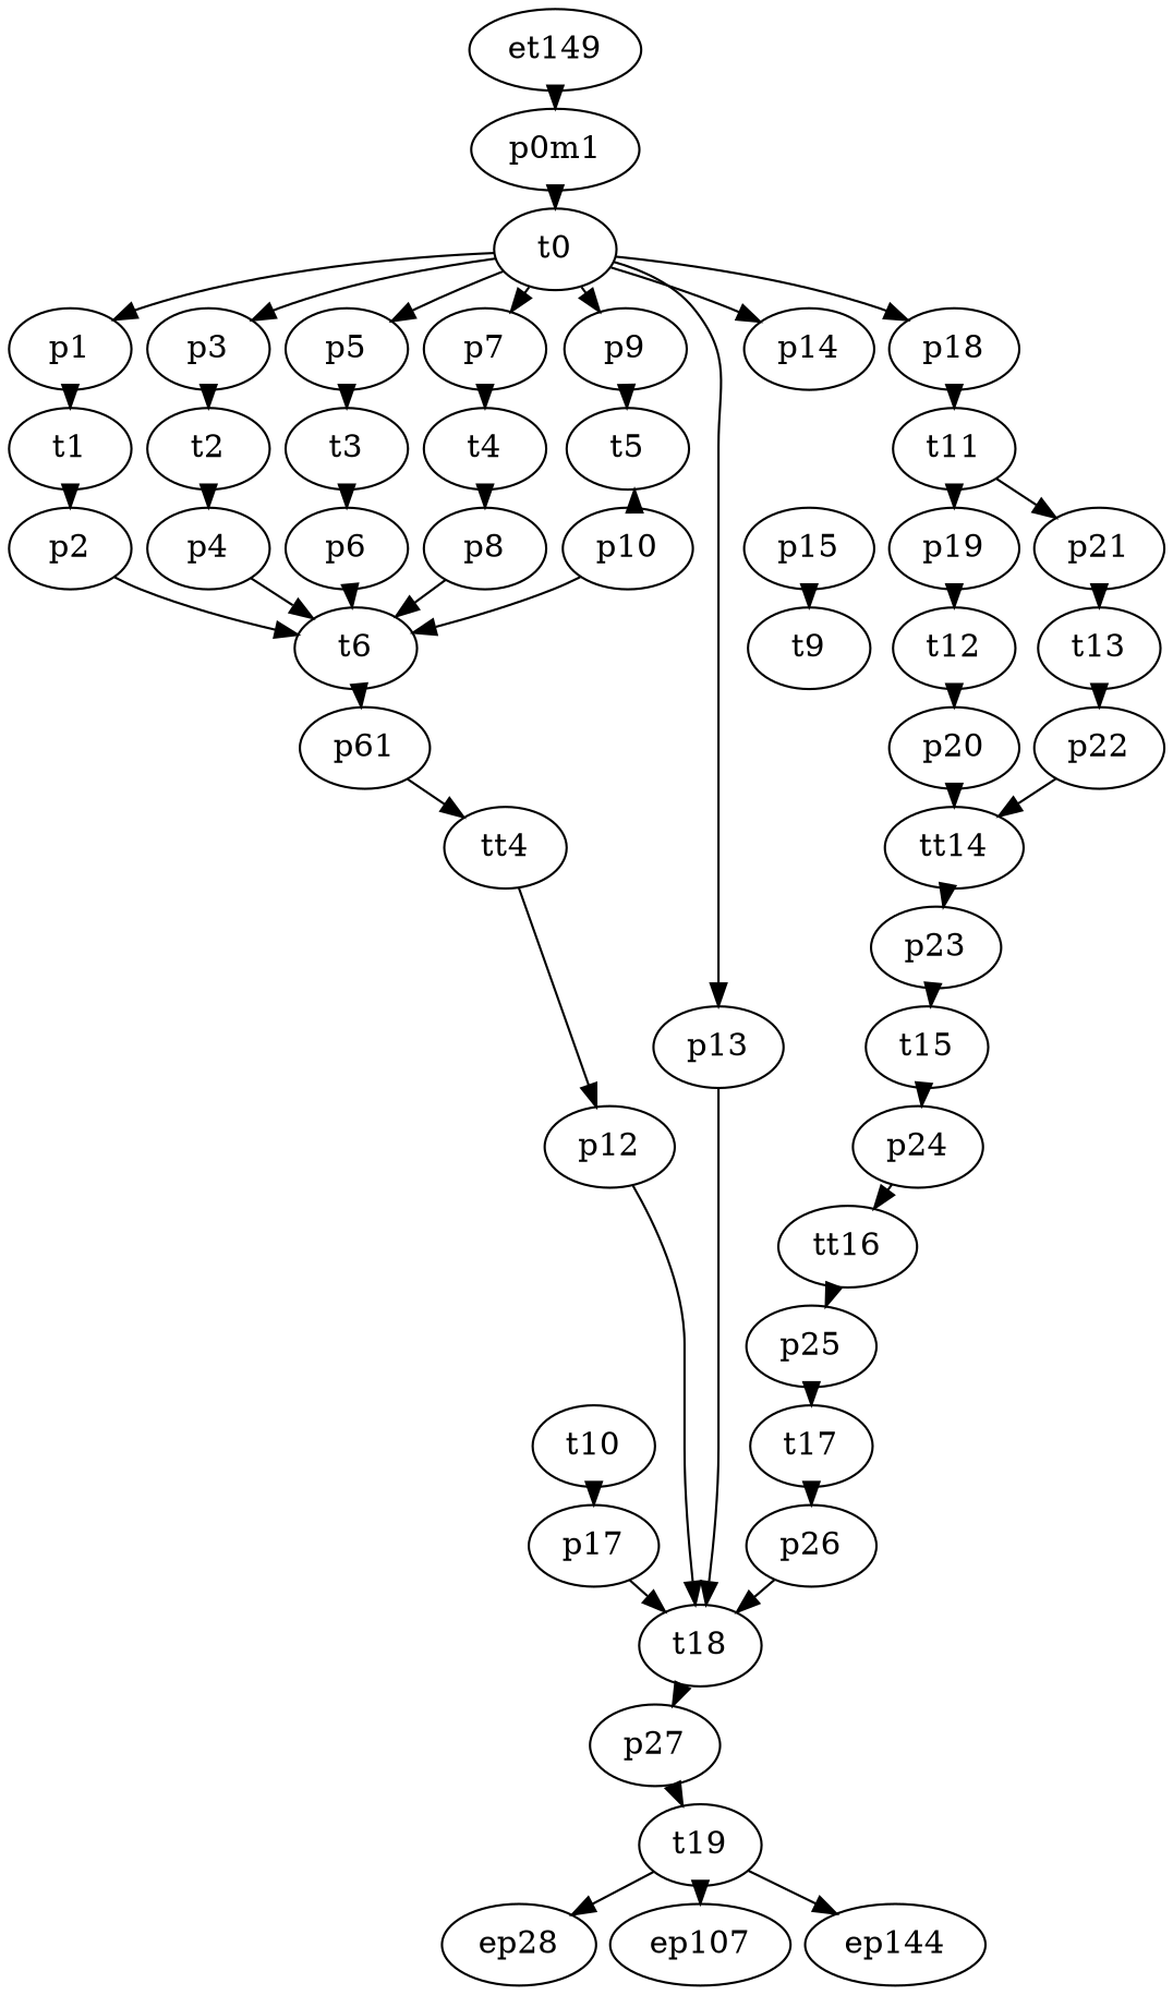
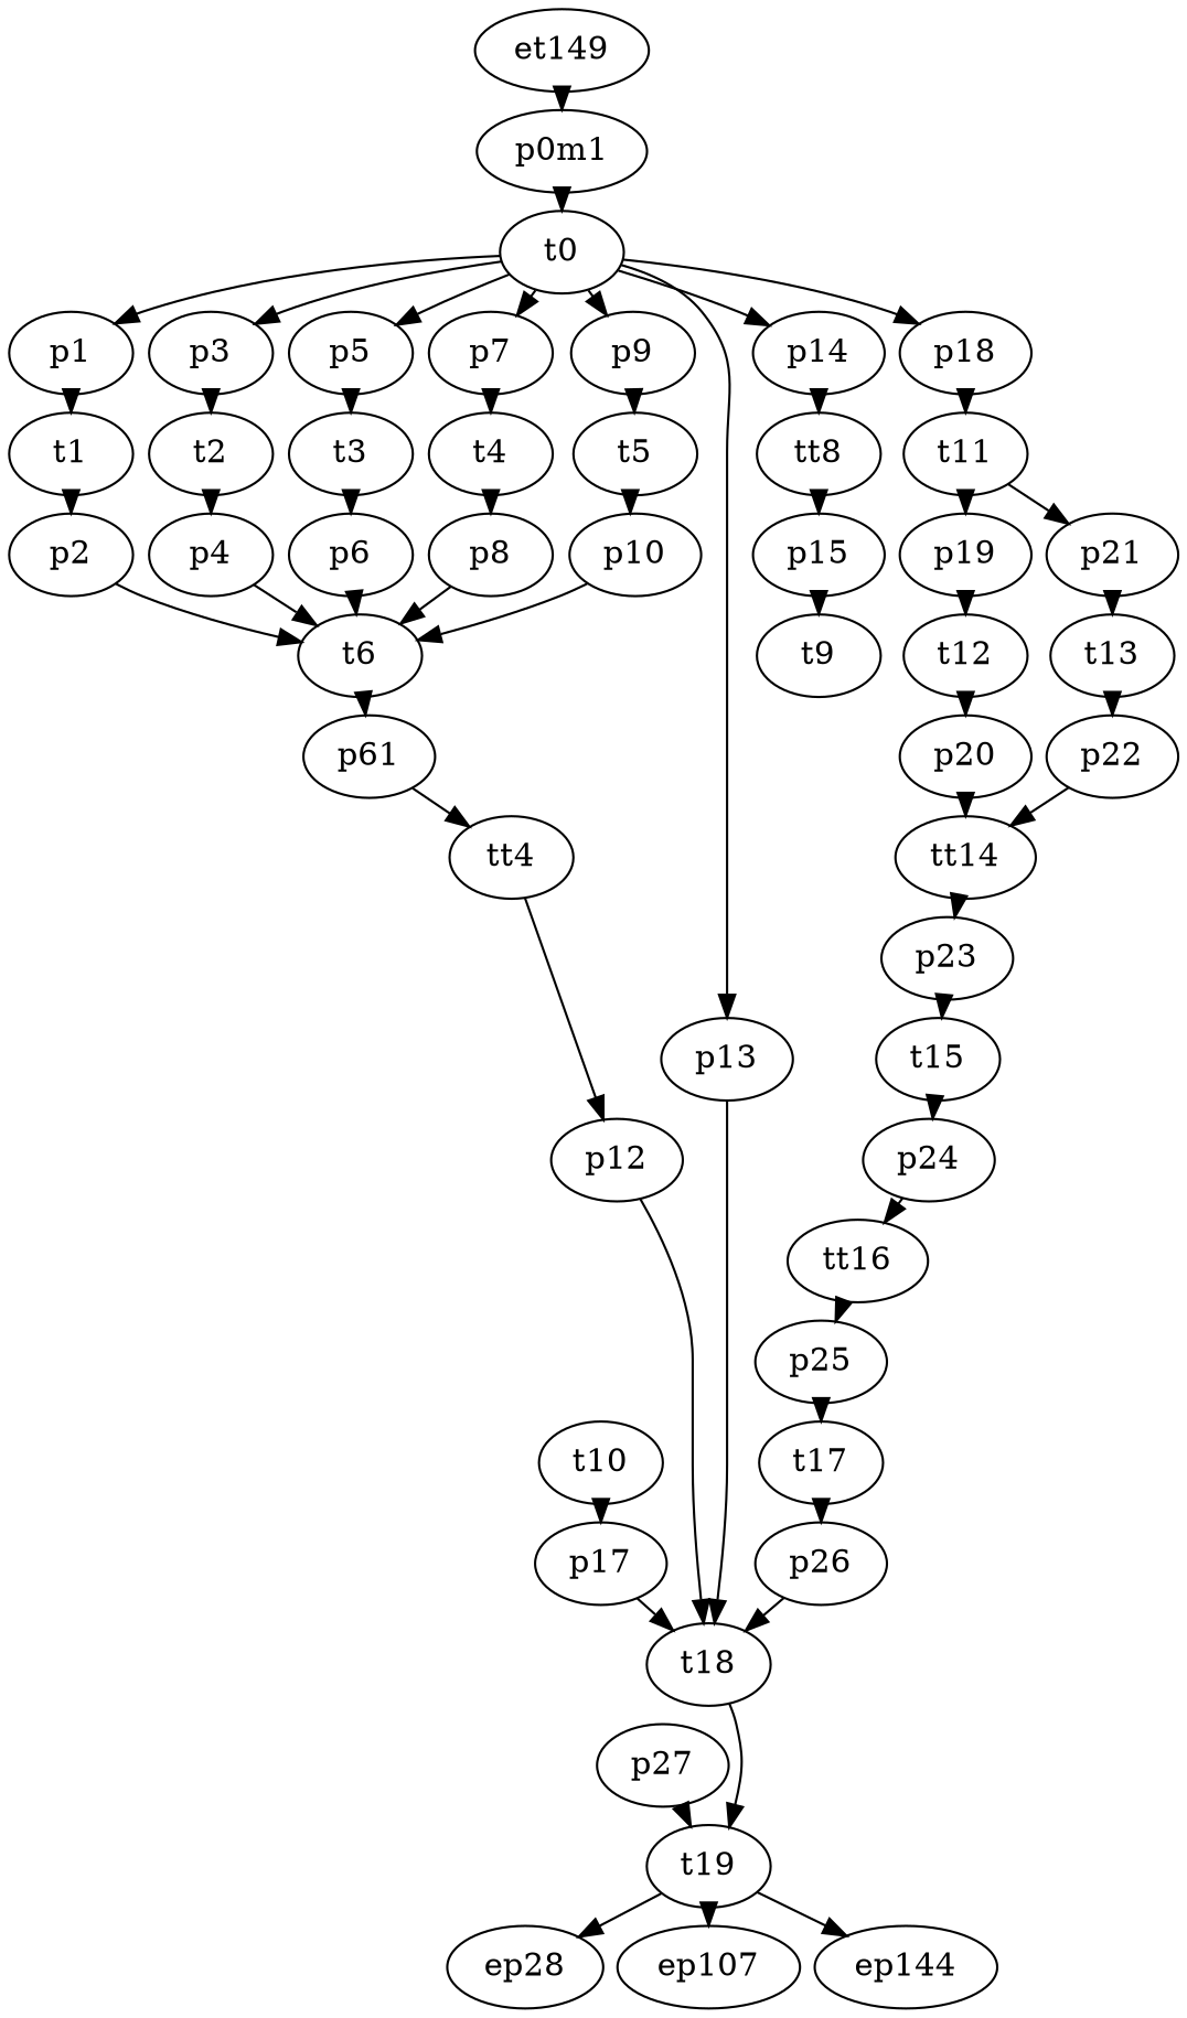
  digraph {
    nodesep=0.1
    rankdir=TB
    ranksep=0.01
    p0m1
    t0
    p1
    p3
    p5
    p7
    p9
    p13
    p14
    p18
    t1
    p2
    t6
    n14 [label=p61]
    t2
    p4
    t3
    p6
    t4
    p8
    t5
    p10
    n23 [label=tt4]
    p12
    t18
    p27
+   tt8
    p15
    t9
    t10
    p17
    t11
    p19
    p21
    t12
    p20
    tt14
    p23
    t13
    p22
    t15
    p24
    tt16
    p25
    t17
    p26
    t19
    ep28
    ep107
    ep144
    et149
    subgraph sub_1 {
      rank=same
    }
    p0m1 -> t0
    t0 -> p1
    t0 -> p3
    t0 -> p5
    t0 -> p7
    t0 -> p9
    t0 -> p13
    t0 -> p14
    t0 -> p18
    p1 -> t1
    p3 -> t2
    p5 -> t3
    p7 -> t4
    p9 -> t5
    p13 -> t18
+   p14 -> tt8
    p18 -> t11
    t1 -> p2
    p2 -> t6
    t6 -> n14
    n14 -> n23
    t2 -> p4
    p4 -> t6
    t3 -> p6
    p6 -> t6
    t4 -> p8
    p8 -> t6
-   p10 -> t5
+   t5 -> p10
    p10 -> t6
    n23 -> p12
    p12 -> t18
-   t18 -> p27
+   t18 -> t19
    p27 -> t19
+   tt8 -> p15
    p15 -> t9
    t10 -> p17
    p17 -> t18
    t11 -> p19
    t11 -> p21
    p19 -> t12
    p21 -> t13
    t12 -> p20
    p20 -> tt14
    tt14 -> p23
    p23 -> t15
    t13 -> p22
    p22 -> tt14
    t15 -> p24
    p24 -> tt16
    tt16 -> p25
    p25 -> t17
    t17 -> p26
    p26 -> t18
    t19 -> ep28
    t19 -> ep107
    t19 -> ep144
    et149 -> p0m1
  }
